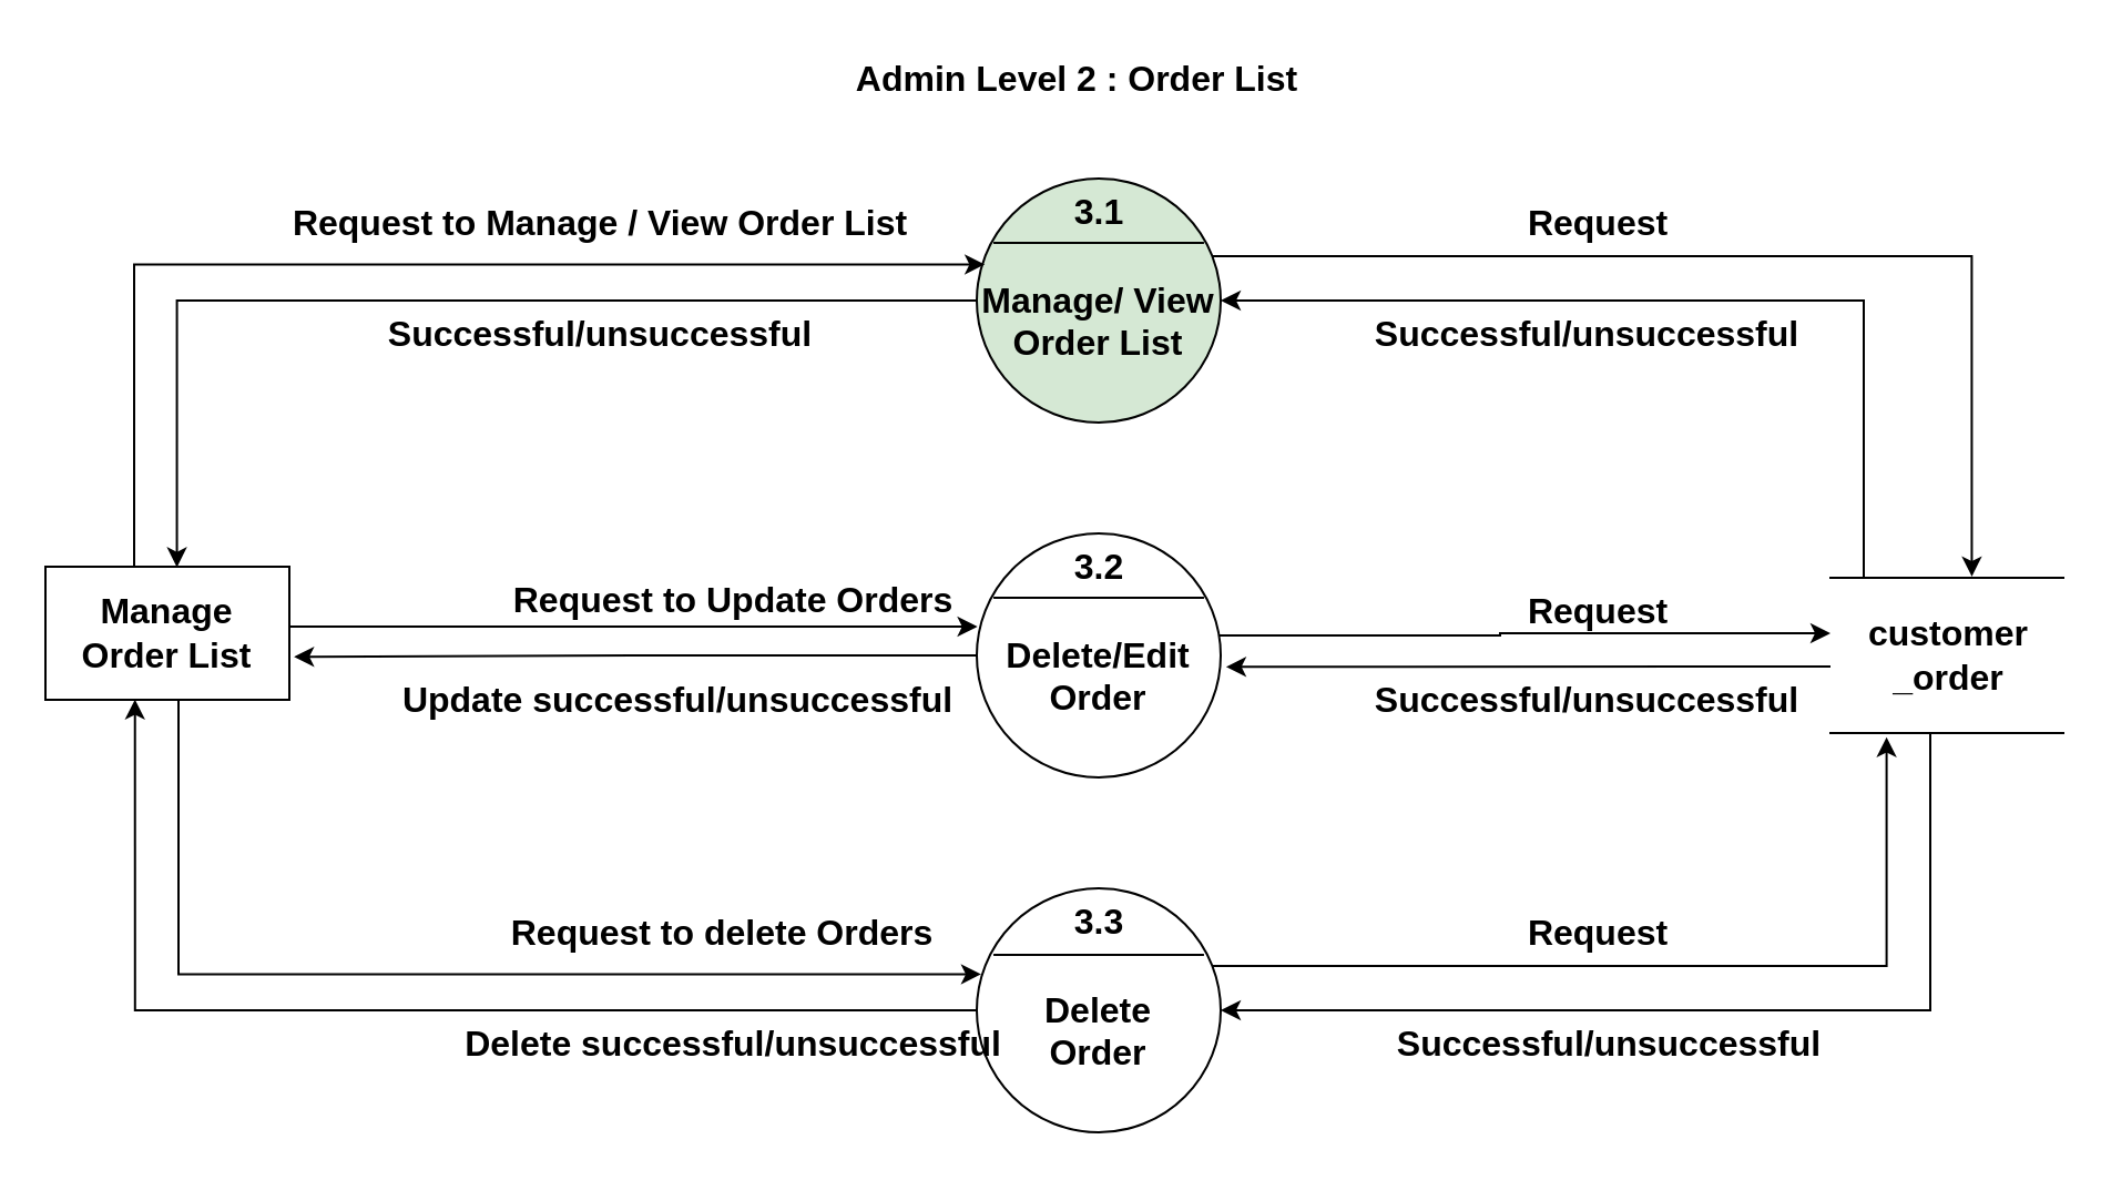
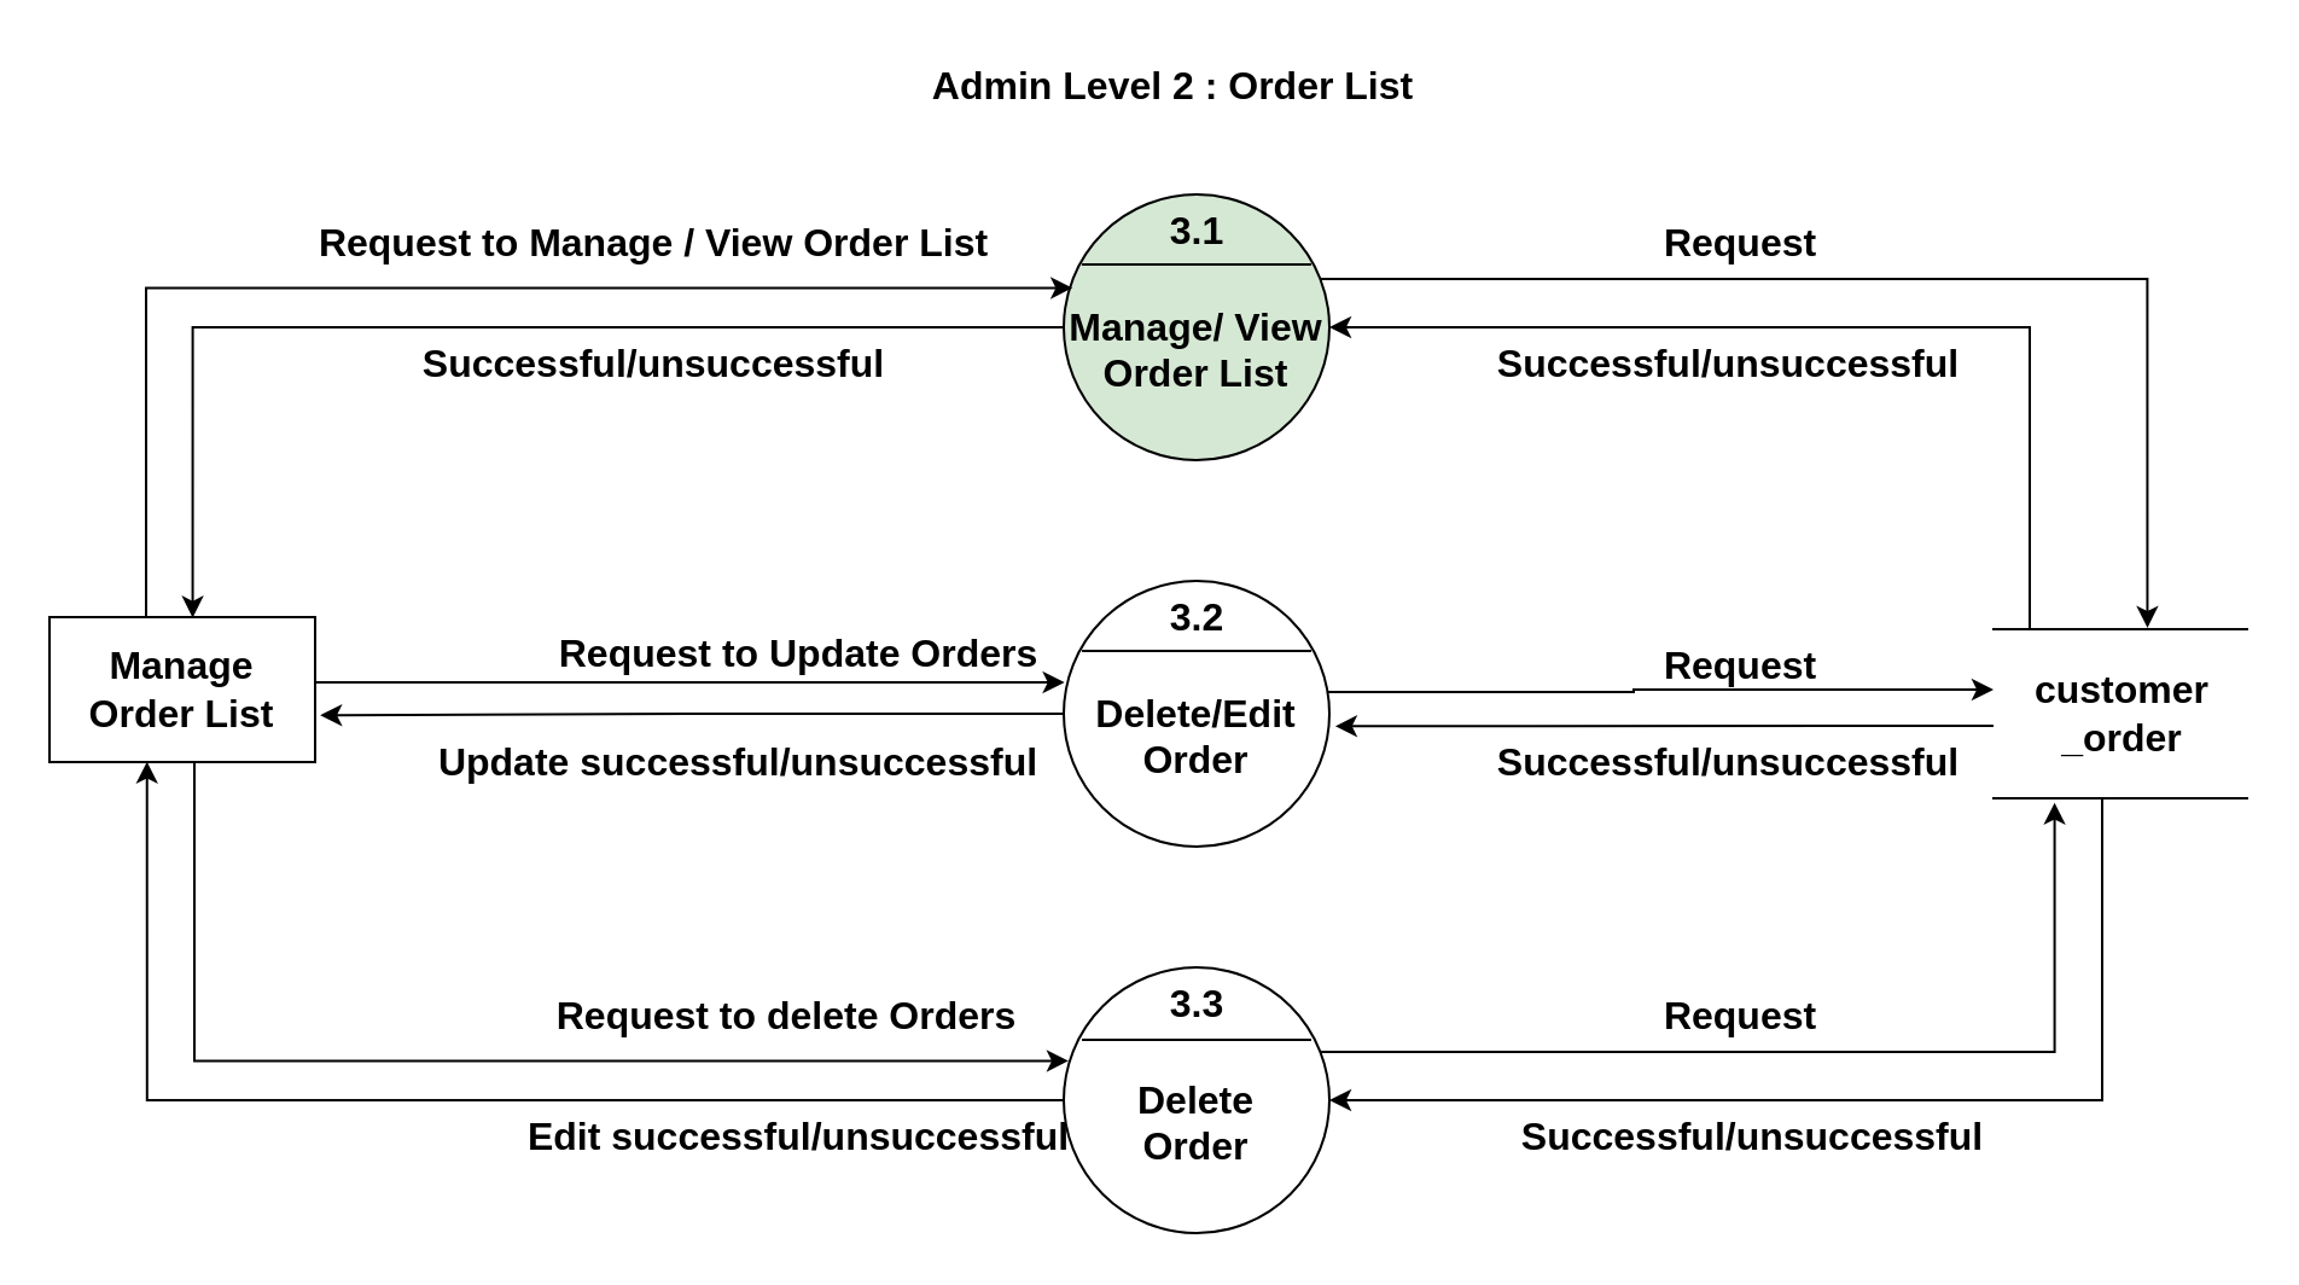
  <mxCell id="0" />
  <mxCell id="1" parent="0" />
  <mxCell id="2" style="edgeStyle=orthogonalEdgeStyle;rounded=0;orthogonalLoop=1;jettySize=auto;html=1;fontSize=16;entryX=0.539;entryY=0.005;entryDx=0;entryDy=0;entryPerimeter=0;" parent="1" source="4" target="29" edge="1"><mxGeometry relative="1" as="geometry"><Array as="points"><mxPoint x="80" y="135" /><mxPoint x="80" y="255" /></Array><mxPoint x="80" y="255" as="targetPoint" /></mxGeometry></mxCell>
  <mxCell id="3" style="edgeStyle=orthogonalEdgeStyle;rounded=0;orthogonalLoop=1;jettySize=auto;html=1;entryX=0.607;entryY=-0.008;entryDx=0;entryDy=0;fontSize=16;entryPerimeter=0;" parent="1" source="4" target="9" edge="1"><mxGeometry relative="1" as="geometry"><Array as="points"><mxPoint x="889" y="115" /><mxPoint x="889" y="259" /></Array></mxGeometry></mxCell>
  <mxCell id="4" value="&lt;b&gt;&lt;br&gt;Manage/ View&lt;br&gt;Order List&lt;/b&gt;&lt;b&gt;&lt;br&gt;&lt;/b&gt;" style="ellipse;whiteSpace=wrap;html=1;aspect=fixed;fontSize=16;fillColor=#d5e8d4;" parent="1" vertex="1"><mxGeometry x="440" y="80" width="110" height="110" as="geometry" /></mxCell>
  <mxCell id="5" style="edgeStyle=orthogonalEdgeStyle;rounded=0;orthogonalLoop=1;jettySize=auto;html=1;fontSize=16;entryX=1.019;entryY=0.677;entryDx=0;entryDy=0;entryPerimeter=0;" parent="1" source="6" target="29" edge="1"><mxGeometry relative="1" as="geometry"><mxPoint x="135" y="295" as="targetPoint" /></mxGeometry></mxCell>
  <mxCell id="6" value="&lt;b&gt;&lt;br&gt;Delete/Edit&lt;br&gt;Order&lt;br&gt;&lt;/b&gt;" style="ellipse;whiteSpace=wrap;html=1;aspect=fixed;fontSize=16;" parent="1" vertex="1"><mxGeometry x="440" y="240" width="110" height="110" as="geometry" /></mxCell>
  <mxCell id="7" style="edgeStyle=orthogonalEdgeStyle;rounded=0;orthogonalLoop=1;jettySize=auto;html=1;entryX=1;entryY=0.5;entryDx=0;entryDy=0;fontSize=16;" parent="1" source="9" target="4" edge="1"><mxGeometry relative="1" as="geometry"><Array as="points"><mxPoint x="840" y="135" /></Array></mxGeometry></mxCell>
  <mxCell id="8" style="edgeStyle=orthogonalEdgeStyle;rounded=0;orthogonalLoop=1;jettySize=auto;html=1;entryX=1;entryY=0.5;entryDx=0;entryDy=0;fontSize=16;" parent="1" source="9" target="12" edge="1"><mxGeometry relative="1" as="geometry"><Array as="points"><mxPoint x="870" y="455" /></Array></mxGeometry></mxCell>
  <mxCell id="9" value="&lt;b&gt;customer&lt;br&gt;_order&lt;/b&gt;&lt;b&gt;&lt;br&gt;&lt;/b&gt;" style="html=1;dashed=0;whitespace=wrap;shape=partialRectangle;right=0;left=0;fontSize=16;" parent="1" vertex="1"><mxGeometry x="825" y="260" width="105" height="70" as="geometry" /></mxCell>
  <mxCell id="10" style="edgeStyle=orthogonalEdgeStyle;rounded=0;orthogonalLoop=1;jettySize=auto;html=1;fontSize=16;entryX=0.367;entryY=0.997;entryDx=0;entryDy=0;entryPerimeter=0;" parent="1" source="12" target="29" edge="1"><mxGeometry relative="1" as="geometry"><Array as="points"><mxPoint x="60" y="455" /><mxPoint x="60" y="315" /></Array><mxPoint x="60" y="315" as="targetPoint" /></mxGeometry></mxCell>
  <mxCell id="11" style="edgeStyle=orthogonalEdgeStyle;rounded=0;orthogonalLoop=1;jettySize=auto;html=1;fontSize=16;entryX=0.241;entryY=1.026;entryDx=0;entryDy=0;entryPerimeter=0;" parent="1" source="12" target="9" edge="1"><mxGeometry relative="1" as="geometry"><Array as="points"><mxPoint x="850" y="435" /></Array><mxPoint x="850" y="335" as="targetPoint" /></mxGeometry></mxCell>
  <mxCell id="12" value="&lt;b&gt;&lt;br&gt;Delete&lt;br&gt;Order&lt;br&gt;&lt;/b&gt;" style="ellipse;whiteSpace=wrap;html=1;aspect=fixed;fontSize=16;" parent="1" vertex="1"><mxGeometry x="440" y="400" width="110" height="110" as="geometry" /></mxCell>
  <mxCell id="13" value="&lt;b&gt;Successful/unsuccessful&lt;/b&gt;" style="text;html=1;align=center;verticalAlign=middle;resizable=0;points=[];autosize=1;strokeColor=none;fillColor=none;fontSize=16;" parent="1" vertex="1"><mxGeometry x="610" y="300" width="210" height="30" as="geometry" /></mxCell>
  <mxCell id="14" value="&lt;b&gt;Request to Manage / View Order List&lt;/b&gt;" style="text;html=1;align=center;verticalAlign=middle;resizable=0;points=[];autosize=1;strokeColor=none;fillColor=none;fontSize=16;" parent="1" vertex="1"><mxGeometry x="120" y="85" width="300" height="30" as="geometry" /></mxCell>
  <mxCell id="15" value="&lt;b&gt;Request to delete Orders&lt;/b&gt;" style="text;html=1;align=center;verticalAlign=middle;resizable=0;points=[];autosize=1;strokeColor=none;fillColor=none;fontSize=16;" parent="1" vertex="1"><mxGeometry x="220" y="405" width="210" height="30" as="geometry" /></mxCell>
  <mxCell id="16" value="&lt;b&gt;Successful/unsuccessful&lt;/b&gt;" style="text;html=1;align=center;verticalAlign=middle;resizable=0;points=[];autosize=1;strokeColor=none;fillColor=none;fontSize=16;" parent="1" vertex="1"><mxGeometry x="165" y="135" width="210" height="30" as="geometry" /></mxCell>
  <mxCell id="17" value="&lt;b&gt;Request to Update Orders&lt;/b&gt;" style="text;html=1;align=center;verticalAlign=middle;resizable=0;points=[];autosize=1;strokeColor=none;fillColor=none;fontSize=16;" parent="1" vertex="1"><mxGeometry x="220" y="255" width="220" height="30" as="geometry" /></mxCell>
  <mxCell id="18" value="" style="endArrow=none;html=1;rounded=0;exitX=0.073;exitY=0.264;exitDx=0;exitDy=0;exitPerimeter=0;entryX=0.936;entryY=0.264;entryDx=0;entryDy=0;entryPerimeter=0;" parent="1" edge="1"><mxGeometry width="50" height="50" relative="1" as="geometry"><mxPoint x="447.53" y="109" as="sourcePoint" /><mxPoint x="542.46" y="109" as="targetPoint" /></mxGeometry></mxCell>
  <mxCell id="19" value="" style="endArrow=none;html=1;rounded=0;exitX=0.073;exitY=0.264;exitDx=0;exitDy=0;exitPerimeter=0;entryX=0.936;entryY=0.264;entryDx=0;entryDy=0;entryPerimeter=0;" parent="1" edge="1"><mxGeometry width="50" height="50" relative="1" as="geometry"><mxPoint x="447.54" y="269" as="sourcePoint" /><mxPoint x="542.47" y="269" as="targetPoint" /></mxGeometry></mxCell>
  <mxCell id="20" value="" style="endArrow=none;html=1;rounded=0;exitX=0.073;exitY=0.264;exitDx=0;exitDy=0;exitPerimeter=0;entryX=0.936;entryY=0.264;entryDx=0;entryDy=0;entryPerimeter=0;" parent="1" edge="1"><mxGeometry width="50" height="50" relative="1" as="geometry"><mxPoint x="447.53" y="430" as="sourcePoint" /><mxPoint x="542.46" y="430" as="targetPoint" /></mxGeometry></mxCell>
  <mxCell id="21" value="&lt;span style=&quot;font-size: 16px;&quot;&gt;&lt;b&gt;3.1&lt;/b&gt;&lt;/span&gt;" style="text;html=1;align=center;verticalAlign=middle;resizable=0;points=[];autosize=1;strokeColor=none;fillColor=none;" parent="1" vertex="1"><mxGeometry x="470" y="80" width="50" height="30" as="geometry" /></mxCell>
  <mxCell id="22" value="&lt;span style=&quot;font-size: 16px;&quot;&gt;&lt;b&gt;3.2&lt;/b&gt;&lt;/span&gt;" style="text;html=1;align=center;verticalAlign=middle;resizable=0;points=[];autosize=1;strokeColor=none;fillColor=none;" parent="1" vertex="1"><mxGeometry x="470" y="240" width="50" height="30" as="geometry" /></mxCell>
  <mxCell id="23" value="&lt;span style=&quot;font-size: 16px;&quot;&gt;&lt;b&gt;3.3&lt;/b&gt;&lt;/span&gt;" style="text;html=1;align=center;verticalAlign=middle;resizable=0;points=[];autosize=1;strokeColor=none;fillColor=none;" parent="1" vertex="1"><mxGeometry x="470" y="400" width="50" height="30" as="geometry" /></mxCell>
  <mxCell id="24" style="edgeStyle=orthogonalEdgeStyle;rounded=0;orthogonalLoop=1;jettySize=auto;html=1;entryX=-0.006;entryY=0.393;entryDx=0;entryDy=0;entryPerimeter=0;fontSize=16;" parent="1" source="6" edge="1"><mxGeometry relative="1" as="geometry"><mxPoint x="604.575" y="285.49" as="sourcePoint" /><mxPoint x="825" y="285" as="targetPoint" /><Array as="points"><mxPoint x="676" y="286" /></Array></mxGeometry></mxCell>
  <mxCell id="25" style="edgeStyle=orthogonalEdgeStyle;rounded=0;orthogonalLoop=1;jettySize=auto;html=1;entryX=1.022;entryY=0.547;entryDx=0;entryDy=0;fontSize=16;entryPerimeter=0;" parent="1" target="6" edge="1"><mxGeometry relative="1" as="geometry"><mxPoint x="825" y="300" as="sourcePoint" /><mxPoint x="605" y="300" as="targetPoint" /><Array as="points"><mxPoint x="760" y="300" /></Array></mxGeometry></mxCell>
  <mxCell id="26" style="edgeStyle=orthogonalEdgeStyle;rounded=0;orthogonalLoop=1;jettySize=auto;html=1;entryX=0.033;entryY=0.352;entryDx=0;entryDy=0;entryPerimeter=0;fontSize=16;" parent="1" source="29" target="4" edge="1"><mxGeometry relative="1" as="geometry"><Array as="points"><mxPoint x="60" y="119" /></Array></mxGeometry></mxCell>
  <mxCell id="27" style="edgeStyle=orthogonalEdgeStyle;rounded=0;orthogonalLoop=1;jettySize=auto;html=1;entryX=0.003;entryY=0.382;entryDx=0;entryDy=0;entryPerimeter=0;fontSize=16;" parent="1" source="29" target="6" edge="1"><mxGeometry relative="1" as="geometry"><Array as="points"><mxPoint x="390" y="282" /><mxPoint x="390" y="282" /></Array></mxGeometry></mxCell>
  <mxCell id="28" style="edgeStyle=orthogonalEdgeStyle;rounded=0;orthogonalLoop=1;jettySize=auto;html=1;entryX=0.018;entryY=0.352;entryDx=0;entryDy=0;entryPerimeter=0;fontSize=16;" parent="1" source="29" target="12" edge="1"><mxGeometry relative="1" as="geometry"><Array as="points"><mxPoint x="80" y="439" /></Array></mxGeometry></mxCell>
  <mxCell id="29" value="&lt;b&gt;Manage&lt;br&gt;Order List&lt;br&gt;&lt;/b&gt;" style="rounded=0;whiteSpace=wrap;html=1;fontSize=16;" parent="1" vertex="1"><mxGeometry x="20" y="255" width="110" height="60" as="geometry" /></mxCell>
  <mxCell id="30" value="&lt;b&gt;Request&lt;/b&gt;" style="text;html=1;align=center;verticalAlign=middle;resizable=0;points=[];autosize=1;strokeColor=none;fillColor=none;fontSize=16;" parent="1" vertex="1"><mxGeometry x="675" y="85" width="90" height="30" as="geometry" /></mxCell>
  <mxCell id="31" value="&lt;b&gt;Request&lt;/b&gt;" style="text;html=1;align=center;verticalAlign=middle;resizable=0;points=[];autosize=1;strokeColor=none;fillColor=none;fontSize=16;" parent="1" vertex="1"><mxGeometry x="675" y="260" width="90" height="30" as="geometry" /></mxCell>
  <mxCell id="32" value="&lt;b&gt;Request&lt;/b&gt;" style="text;html=1;align=center;verticalAlign=middle;resizable=0;points=[];autosize=1;strokeColor=none;fillColor=none;fontSize=16;" parent="1" vertex="1"><mxGeometry x="675" y="405" width="90" height="30" as="geometry" /></mxCell>
  <mxCell id="33" value="&lt;b&gt;Successful/unsuccessful&lt;/b&gt;" style="text;html=1;align=center;verticalAlign=middle;resizable=0;points=[];autosize=1;strokeColor=none;fillColor=none;fontSize=16;" parent="1" vertex="1"><mxGeometry x="620" y="455" width="210" height="30" as="geometry" /></mxCell>
  <mxCell id="34" value="&lt;b&gt;Successful/unsuccessful&lt;/b&gt;" style="text;html=1;align=center;verticalAlign=middle;resizable=0;points=[];autosize=1;strokeColor=none;fillColor=none;fontSize=16;" parent="1" vertex="1"><mxGeometry x="610" y="135" width="210" height="30" as="geometry" /></mxCell>
  <mxCell id="35" value="&lt;b&gt;Update successful/unsuccessful&lt;/b&gt;" style="text;html=1;align=center;verticalAlign=middle;resizable=0;points=[];autosize=1;strokeColor=none;fillColor=none;fontSize=16;" parent="1" vertex="1"><mxGeometry x="170" y="300" width="270" height="30" as="geometry" /></mxCell>
- <mxCell id="36" value="&lt;b&gt;Delete successful/unsuccessful&lt;/b&gt;" style="text;html=1;align=center;verticalAlign=middle;resizable=0;points=[];autosize=1;strokeColor=none;fillColor=none;fontSize=16;" parent="1" vertex="1"><mxGeometry x="195" y="455" width="270" height="30" as="geometry" /></mxCell>
+ <mxCell id="36" value="&lt;b&gt;Edit successful/unsuccessful&lt;/b&gt;" style="text;html=1;align=center;verticalAlign=middle;resizable=0;points=[];autosize=1;strokeColor=none;fillColor=none;fontSize=16;" parent="1" vertex="1"><mxGeometry x="195" y="455" width="270" height="30" as="geometry" /></mxCell>
  <mxCell id="37" value="&lt;b&gt;&lt;font style=&quot;font-size: 16px;&quot;&gt;Admin Level 2 : Order List&lt;/font&gt;&lt;/b&gt;" style="text;html=1;align=center;verticalAlign=middle;resizable=0;points=[];autosize=1;strokeColor=none;fillColor=none;" vertex="1" parent="1"><mxGeometry x="375" y="20" width="220" height="30" as="geometry" /></mxCell>
